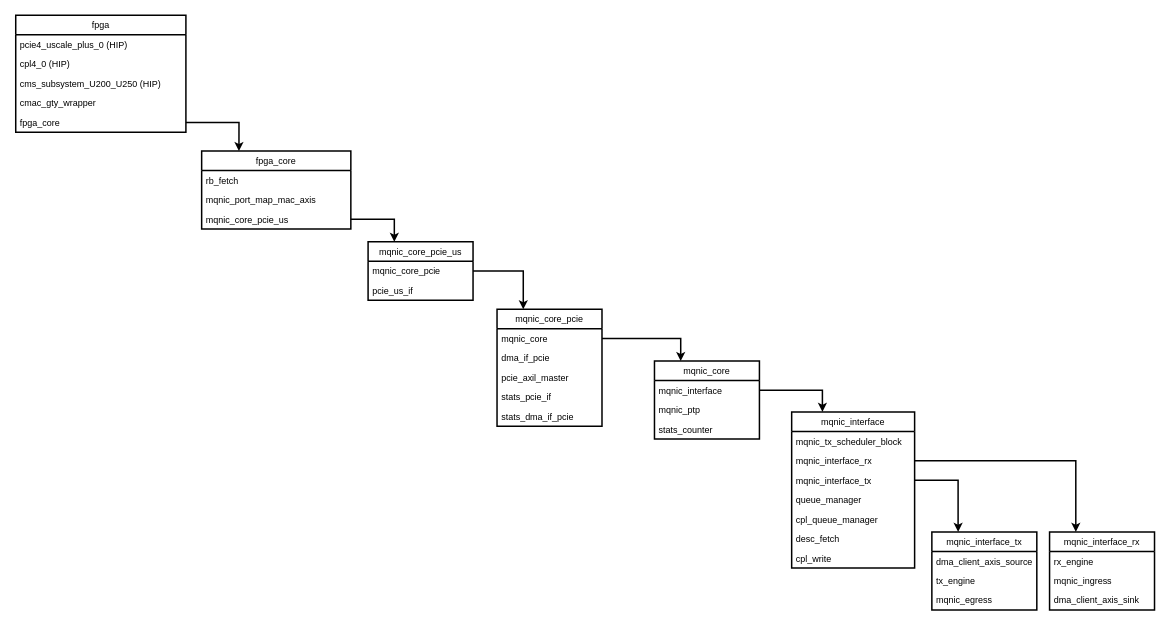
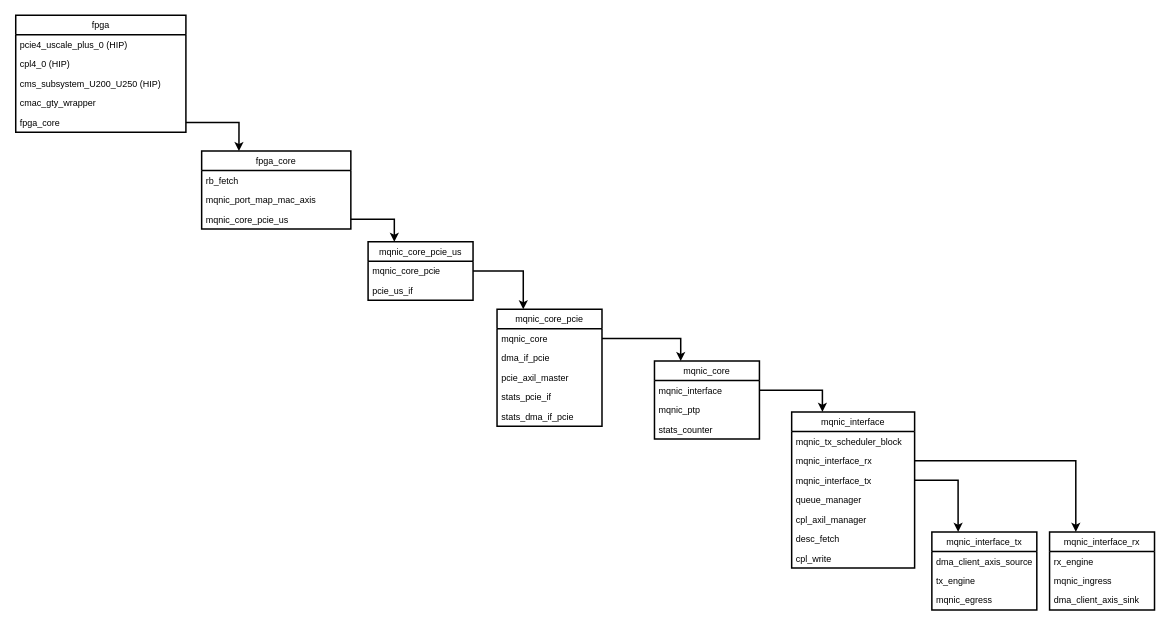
  <mxCell id="0" />
  <mxCell id="1" parent="0" />
  <mxCell id="2" style="edgeStyle=orthogonalEdgeStyle;rounded=0;orthogonalLoop=1;jettySize=auto;html=1;entryX=0.25;entryY=0;entryDx=0;entryDy=0;strokeWidth=2;" edge="1" parent="1" source="8" target="16"><mxGeometry relative="1" as="geometry"><mxPoint x="857" y="451" as="targetPoint" /></mxGeometry></mxCell>
  <mxCell id="3" style="edgeStyle=orthogonalEdgeStyle;rounded=0;orthogonalLoop=1;jettySize=auto;html=1;entryX=0.25;entryY=0;entryDx=0;entryDy=0;strokeWidth=2;" edge="1" parent="1" source="17" target="30"><mxGeometry relative="1" as="geometry"><mxPoint x="1100" y="556" as="targetPoint" /></mxGeometry></mxCell>
  <mxCell id="4" style="edgeStyle=orthogonalEdgeStyle;rounded=0;orthogonalLoop=1;jettySize=auto;html=1;entryX=0.25;entryY=0;entryDx=0;entryDy=0;strokeWidth=2;" edge="1" parent="1" source="32" target="26"><mxGeometry relative="1" as="geometry"><mxPoint x="1521" y="732" as="targetPoint" /></mxGeometry></mxCell>
  <mxCell id="5" style="edgeStyle=orthogonalEdgeStyle;rounded=0;orthogonalLoop=1;jettySize=auto;html=1;entryX=0.25;entryY=0;entryDx=0;entryDy=0;strokeWidth=2;" edge="1" parent="1" source="33" target="22"><mxGeometry relative="1" as="geometry"><mxPoint x="1364" y="732" as="targetPoint" /></mxGeometry></mxCell>
  <mxCell id="6" style="edgeStyle=orthogonalEdgeStyle;rounded=0;orthogonalLoop=1;jettySize=auto;html=1;entryX=0.25;entryY=0;entryDx=0;entryDy=0;strokeWidth=2;" edge="1" parent="1" source="14" target="7"><mxGeometry relative="1" as="geometry" /></mxCell>
  <mxCell id="7" value="mqnic_core_pcie" style="swimlane;fontStyle=0;childLayout=stackLayout;horizontal=1;startSize=26;fillColor=none;horizontalStack=0;resizeParent=1;resizeParentMax=0;resizeLast=0;collapsible=1;marginBottom=0;strokeWidth=2;" diagramCategory="uml" diagramName="Class2" vertex="1" parent="1"><mxGeometry x="662" y="412" width="140" height="156" as="geometry" /></mxCell>
  <mxCell id="8" value="mqnic_core" style="text;strokeColor=none;fillColor=none;align=left;verticalAlign=top;spacingLeft=4;spacingRight=4;overflow=hidden;rotatable=0;points=[[0,0.5],[1,0.5]];portConstraint=eastwest;strokeWidth=2;" vertex="1" parent="7"><mxGeometry y="26" width="140" height="26" as="geometry" /></mxCell>
  <mxCell id="9" value="dma_if_pcie" style="text;strokeColor=none;fillColor=none;align=left;verticalAlign=top;spacingLeft=4;spacingRight=4;overflow=hidden;rotatable=0;points=[[0,0.5],[1,0.5]];portConstraint=eastwest;strokeWidth=2;" vertex="1" parent="7"><mxGeometry y="52" width="140" height="26" as="geometry" /></mxCell>
  <mxCell id="10" value="pcie_axil_master" style="text;strokeColor=none;fillColor=none;align=left;verticalAlign=top;spacingLeft=4;spacingRight=4;overflow=hidden;rotatable=0;points=[[0,0.5],[1,0.5]];portConstraint=eastwest;strokeWidth=2;" vertex="1" parent="7"><mxGeometry y="78" width="140" height="26" as="geometry" /></mxCell>
  <mxCell id="11" value="stats_pcie_if" style="text;strokeColor=none;fillColor=none;align=left;verticalAlign=top;spacingLeft=4;spacingRight=4;overflow=hidden;rotatable=0;points=[[0,0.5],[1,0.5]];portConstraint=eastwest;strokeWidth=2;" vertex="1" parent="7"><mxGeometry y="104" width="140" height="26" as="geometry" /></mxCell>
  <mxCell id="12" value="stats_dma_if_pcie" style="text;strokeColor=none;fillColor=none;align=left;verticalAlign=top;spacingLeft=4;spacingRight=4;overflow=hidden;rotatable=0;points=[[0,0.5],[1,0.5]];portConstraint=eastwest;strokeWidth=2;" vertex="1" parent="7"><mxGeometry y="130" width="140" height="26" as="geometry" /></mxCell>
  <mxCell id="13" value="mqnic_core_pcie_us" style="swimlane;fontStyle=0;childLayout=stackLayout;horizontal=1;startSize=26;fillColor=none;horizontalStack=0;resizeParent=1;resizeParentMax=0;resizeLast=0;collapsible=1;marginBottom=0;strokeWidth=2;" diagramCategory="uml" diagramName="Class2" vertex="1" parent="1"><mxGeometry x="490" y="322" width="140" height="78" as="geometry" /></mxCell>
  <mxCell id="14" value="mqnic_core_pcie" style="text;strokeColor=none;fillColor=none;align=left;verticalAlign=top;spacingLeft=4;spacingRight=4;overflow=hidden;rotatable=0;points=[[0,0.5],[1,0.5]];portConstraint=eastwest;strokeWidth=2;" vertex="1" parent="13"><mxGeometry y="26" width="140" height="26" as="geometry" /></mxCell>
  <mxCell id="15" value="pcie_us_if" style="text;strokeColor=none;fillColor=none;align=left;verticalAlign=top;spacingLeft=4;spacingRight=4;overflow=hidden;rotatable=0;points=[[0,0.5],[1,0.5]];portConstraint=eastwest;strokeWidth=2;" vertex="1" parent="13"><mxGeometry y="52" width="140" height="26" as="geometry" /></mxCell>
  <mxCell id="16" value="mqnic_core" style="swimlane;fontStyle=0;childLayout=stackLayout;horizontal=1;startSize=26;fillColor=none;horizontalStack=0;resizeParent=1;resizeParentMax=0;resizeLast=0;collapsible=1;marginBottom=0;strokeWidth=2;" diagramCategory="uml" diagramName="Class2" vertex="1" parent="1"><mxGeometry x="872" y="481" width="140" height="104" as="geometry" /></mxCell>
  <mxCell id="17" value="mqnic_interface" style="text;strokeColor=none;fillColor=none;align=left;verticalAlign=top;spacingLeft=4;spacingRight=4;overflow=hidden;rotatable=0;points=[[0,0.5],[1,0.5]];portConstraint=eastwest;strokeWidth=2;" vertex="1" parent="16"><mxGeometry y="26" width="140" height="26" as="geometry" /></mxCell>
  <mxCell id="18" value="mqnic_ptp" style="text;strokeColor=none;fillColor=none;align=left;verticalAlign=top;spacingLeft=4;spacingRight=4;overflow=hidden;rotatable=0;points=[[0,0.5],[1,0.5]];portConstraint=eastwest;strokeWidth=2;" vertex="1" parent="16"><mxGeometry y="52" width="140" height="26" as="geometry" /></mxCell>
  <mxCell id="19" value="stats_counter" style="text;strokeColor=none;fillColor=none;align=left;verticalAlign=top;spacingLeft=4;spacingRight=4;overflow=hidden;rotatable=0;points=[[0,0.5],[1,0.5]];portConstraint=eastwest;strokeWidth=2;" vertex="1" parent="16"><mxGeometry y="78" width="140" height="26" as="geometry" /></mxCell>
  <mxCell id="20" style="edgeStyle=orthogonalEdgeStyle;rounded=0;orthogonalLoop=1;jettySize=auto;html=1;entryX=0.25;entryY=0;entryDx=0;entryDy=0;strokeWidth=2;" edge="1" parent="1" source="41" target="13"><mxGeometry relative="1" as="geometry" /></mxCell>
  <mxCell id="21" style="edgeStyle=orthogonalEdgeStyle;rounded=0;orthogonalLoop=1;jettySize=auto;html=1;entryX=0.25;entryY=0;entryDx=0;entryDy=0;strokeWidth=2;" edge="1" parent="1" source="47" target="38"><mxGeometry relative="1" as="geometry" /></mxCell>
  <mxCell id="22" value="mqnic_interface_tx" style="swimlane;fontStyle=0;childLayout=stackLayout;horizontal=1;startSize=26;fillColor=none;horizontalStack=0;resizeParent=1;resizeParentMax=0;resizeLast=0;collapsible=1;marginBottom=0;strokeWidth=2;" diagramCategory="uml" diagramName="Class2" vertex="1" parent="1"><mxGeometry x="1242" y="709" width="140" height="104" as="geometry" /></mxCell>
  <mxCell id="23" value="dma_client_axis_source" style="text;strokeColor=none;fillColor=none;align=left;verticalAlign=top;spacingLeft=4;spacingRight=4;overflow=hidden;rotatable=0;points=[[0,0.5],[1,0.5]];portConstraint=eastwest;strokeWidth=2;" vertex="1" parent="22"><mxGeometry y="26" width="140" height="26" as="geometry" /></mxCell>
  <mxCell id="24" value="tx_engine" style="text;strokeColor=none;fillColor=none;align=left;verticalAlign=top;spacingLeft=4;spacingRight=4;overflow=hidden;rotatable=0;points=[[0,0.5],[1,0.5]];portConstraint=eastwest;strokeWidth=2;" vertex="1" parent="22"><mxGeometry y="52" width="140" height="26" as="geometry" /></mxCell>
  <mxCell id="25" value="mqnic_egress" style="text;strokeColor=none;fillColor=none;align=left;verticalAlign=top;spacingLeft=4;spacingRight=4;overflow=hidden;rotatable=0;points=[[0,0.5],[1,0.5]];portConstraint=eastwest;strokeWidth=2;" vertex="1" parent="22"><mxGeometry y="78" width="140" height="26" as="geometry" /></mxCell>
  <mxCell id="26" value="mqnic_interface_rx" style="swimlane;fontStyle=0;childLayout=stackLayout;horizontal=1;startSize=26;fillColor=none;horizontalStack=0;resizeParent=1;resizeParentMax=0;resizeLast=0;collapsible=1;marginBottom=0;strokeWidth=2;" diagramCategory="uml" diagramName="Class2" vertex="1" parent="1"><mxGeometry x="1399" y="709" width="140" height="104" as="geometry" /></mxCell>
  <mxCell id="27" value="rx_engine" style="text;strokeColor=none;fillColor=none;align=left;verticalAlign=top;spacingLeft=4;spacingRight=4;overflow=hidden;rotatable=0;points=[[0,0.5],[1,0.5]];portConstraint=eastwest;strokeWidth=2;" vertex="1" parent="26"><mxGeometry y="26" width="140" height="26" as="geometry" /></mxCell>
  <mxCell id="28" value="mqnic_ingress" style="text;strokeColor=none;fillColor=none;align=left;verticalAlign=top;spacingLeft=4;spacingRight=4;overflow=hidden;rotatable=0;points=[[0,0.5],[1,0.5]];portConstraint=eastwest;strokeWidth=2;" vertex="1" parent="26"><mxGeometry y="52" width="140" height="26" as="geometry" /></mxCell>
  <mxCell id="29" value="dma_client_axis_sink" style="text;strokeColor=none;fillColor=none;align=left;verticalAlign=top;spacingLeft=4;spacingRight=4;overflow=hidden;rotatable=0;points=[[0,0.5],[1,0.5]];portConstraint=eastwest;strokeWidth=2;" vertex="1" parent="26"><mxGeometry y="78" width="140" height="26" as="geometry" /></mxCell>
  <mxCell id="30" value="mqnic_interface" style="swimlane;fontStyle=0;childLayout=stackLayout;horizontal=1;startSize=26;fillColor=none;horizontalStack=0;resizeParent=1;resizeParentMax=0;resizeLast=0;collapsible=1;marginBottom=0;strokeWidth=2;" diagramCategory="uml" diagramName="Class2" vertex="1" parent="1"><mxGeometry x="1055" y="549" width="164" height="208" as="geometry" /></mxCell>
  <mxCell id="31" value="mqnic_tx_scheduler_block" style="text;strokeColor=none;fillColor=none;align=left;verticalAlign=top;spacingLeft=4;spacingRight=4;overflow=hidden;rotatable=0;points=[[0,0.5],[1,0.5]];portConstraint=eastwest;strokeWidth=2;" vertex="1" parent="30"><mxGeometry y="26" width="164" height="26" as="geometry" /></mxCell>
  <mxCell id="32" value="mqnic_interface_rx" style="text;strokeColor=none;fillColor=none;align=left;verticalAlign=top;spacingLeft=4;spacingRight=4;overflow=hidden;rotatable=0;points=[[0,0.5],[1,0.5]];portConstraint=eastwest;strokeWidth=2;" vertex="1" parent="30"><mxGeometry y="52" width="164" height="26" as="geometry" /></mxCell>
  <mxCell id="33" value="mqnic_interface_tx" style="text;strokeColor=none;fillColor=none;align=left;verticalAlign=top;spacingLeft=4;spacingRight=4;overflow=hidden;rotatable=0;points=[[0,0.5],[1,0.5]];portConstraint=eastwest;strokeWidth=2;" vertex="1" parent="30"><mxGeometry y="78" width="164" height="26" as="geometry" /></mxCell>
  <mxCell id="34" value="queue_manager" style="text;strokeColor=none;fillColor=none;align=left;verticalAlign=top;spacingLeft=4;spacingRight=4;overflow=hidden;rotatable=0;points=[[0,0.5],[1,0.5]];portConstraint=eastwest;strokeWidth=2;" vertex="1" parent="30"><mxGeometry y="104" width="164" height="26" as="geometry" /></mxCell>
- <mxCell id="35" value="cpl_queue_manager" style="text;strokeColor=none;fillColor=none;align=left;verticalAlign=top;spacingLeft=4;spacingRight=4;overflow=hidden;rotatable=0;points=[[0,0.5],[1,0.5]];portConstraint=eastwest;strokeWidth=2;" vertex="1" parent="30"><mxGeometry y="130" width="164" height="26" as="geometry" /></mxCell>
+ <mxCell id="35" value="cpl_axil_manager" style="text;strokeColor=none;fillColor=none;align=left;verticalAlign=top;spacingLeft=4;spacingRight=4;overflow=hidden;rotatable=0;points=[[0,0.5],[1,0.5]];portConstraint=eastwest;strokeWidth=2;" vertex="1" parent="30"><mxGeometry y="130" width="164" height="26" as="geometry" /></mxCell>
  <mxCell id="36" value="desc_fetch" style="text;strokeColor=none;fillColor=none;align=left;verticalAlign=top;spacingLeft=4;spacingRight=4;overflow=hidden;rotatable=0;points=[[0,0.5],[1,0.5]];portConstraint=eastwest;strokeWidth=2;" vertex="1" parent="30"><mxGeometry y="156" width="164" height="26" as="geometry" /></mxCell>
  <mxCell id="37" value="cpl_write" style="text;strokeColor=none;fillColor=none;align=left;verticalAlign=top;spacingLeft=4;spacingRight=4;overflow=hidden;rotatable=0;points=[[0,0.5],[1,0.5]];portConstraint=eastwest;strokeWidth=2;" vertex="1" parent="30"><mxGeometry y="182" width="164" height="26" as="geometry" /></mxCell>
  <mxCell id="38" value="fpga_core" style="swimlane;fontStyle=0;childLayout=stackLayout;horizontal=1;startSize=26;fillColor=none;horizontalStack=0;resizeParent=1;resizeParentMax=0;resizeLast=0;collapsible=1;marginBottom=0;strokeWidth=2;" diagramCategory="uml" diagramName="Class2" vertex="1" parent="1"><mxGeometry x="268" y="201" width="199" height="104" as="geometry" /></mxCell>
  <mxCell id="39" value="rb_fetch" style="text;strokeColor=none;fillColor=none;align=left;verticalAlign=top;spacingLeft=4;spacingRight=4;overflow=hidden;rotatable=0;points=[[0,0.5],[1,0.5]];portConstraint=eastwest;strokeWidth=2;" vertex="1" parent="38"><mxGeometry y="26" width="199" height="26" as="geometry" /></mxCell>
  <mxCell id="40" value="mqnic_port_map_mac_axis" style="text;strokeColor=none;fillColor=none;align=left;verticalAlign=top;spacingLeft=4;spacingRight=4;overflow=hidden;rotatable=0;points=[[0,0.5],[1,0.5]];portConstraint=eastwest;strokeWidth=2;" vertex="1" parent="38"><mxGeometry y="52" width="199" height="26" as="geometry" /></mxCell>
  <mxCell id="41" value="mqnic_core_pcie_us" style="text;strokeColor=none;fillColor=none;align=left;verticalAlign=top;spacingLeft=4;spacingRight=4;overflow=hidden;rotatable=0;points=[[0,0.5],[1,0.5]];portConstraint=eastwest;strokeWidth=2;" vertex="1" parent="38"><mxGeometry y="78" width="199" height="26" as="geometry" /></mxCell>
  <mxCell id="42" value="fpga" style="swimlane;fontStyle=0;childLayout=stackLayout;horizontal=1;startSize=26;fillColor=none;horizontalStack=0;resizeParent=1;resizeParentMax=0;resizeLast=0;collapsible=1;marginBottom=0;strokeWidth=2;" diagramCategory="uml" diagramName="Class2" vertex="1" parent="1"><mxGeometry x="20" y="20" width="227" height="156" as="geometry" /></mxCell>
  <mxCell id="43" value="pcie4_uscale_plus_0 (HIP)" style="text;strokeColor=none;fillColor=none;align=left;verticalAlign=top;spacingLeft=4;spacingRight=4;overflow=hidden;rotatable=0;points=[[0,0.5],[1,0.5]];portConstraint=eastwest;strokeWidth=2;" vertex="1" parent="42"><mxGeometry y="26" width="227" height="26" as="geometry" /></mxCell>
  <mxCell id="44" value="cpl4_0 (HIP)" style="text;strokeColor=none;fillColor=none;align=left;verticalAlign=top;spacingLeft=4;spacingRight=4;overflow=hidden;rotatable=0;points=[[0,0.5],[1,0.5]];portConstraint=eastwest;strokeWidth=2;" vertex="1" parent="42"><mxGeometry y="52" width="227" height="26" as="geometry" /></mxCell>
  <mxCell id="45" value="cms_subsystem_U200_U250 (HIP)" style="text;strokeColor=none;fillColor=none;align=left;verticalAlign=top;spacingLeft=4;spacingRight=4;overflow=hidden;rotatable=0;points=[[0,0.5],[1,0.5]];portConstraint=eastwest;strokeWidth=2;" vertex="1" parent="42"><mxGeometry y="78" width="227" height="26" as="geometry" /></mxCell>
  <mxCell id="46" value="cmac_gty_wrapper" style="text;strokeColor=none;fillColor=none;align=left;verticalAlign=top;spacingLeft=4;spacingRight=4;overflow=hidden;rotatable=0;points=[[0,0.5],[1,0.5]];portConstraint=eastwest;strokeWidth=2;" vertex="1" parent="42"><mxGeometry y="104" width="227" height="26" as="geometry" /></mxCell>
  <mxCell id="47" value="fpga_core" style="text;strokeColor=none;fillColor=none;align=left;verticalAlign=top;spacingLeft=4;spacingRight=4;overflow=hidden;rotatable=0;points=[[0,0.5],[1,0.5]];portConstraint=eastwest;strokeWidth=2;" vertex="1" parent="42"><mxGeometry y="130" width="227" height="26" as="geometry" /></mxCell>
